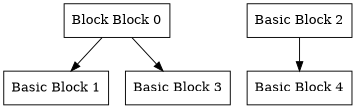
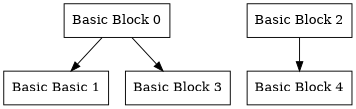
  digraph {
    node [shape=box]
-   "Basic Block 0" [label="Block Block 0"]
-   "Basic Block 1"
+   "Basic Block 0"
+   "Basic Block 1" [label="Basic Basic 1"]
    "Basic Block 3"
    "Basic Block 2"
    "Basic Block 4"
    "Basic Block 0" -> "Basic Block 1"
    "Basic Block 0" -> "Basic Block 3"
    "Basic Block 2" -> "Basic Block 4"
  }
